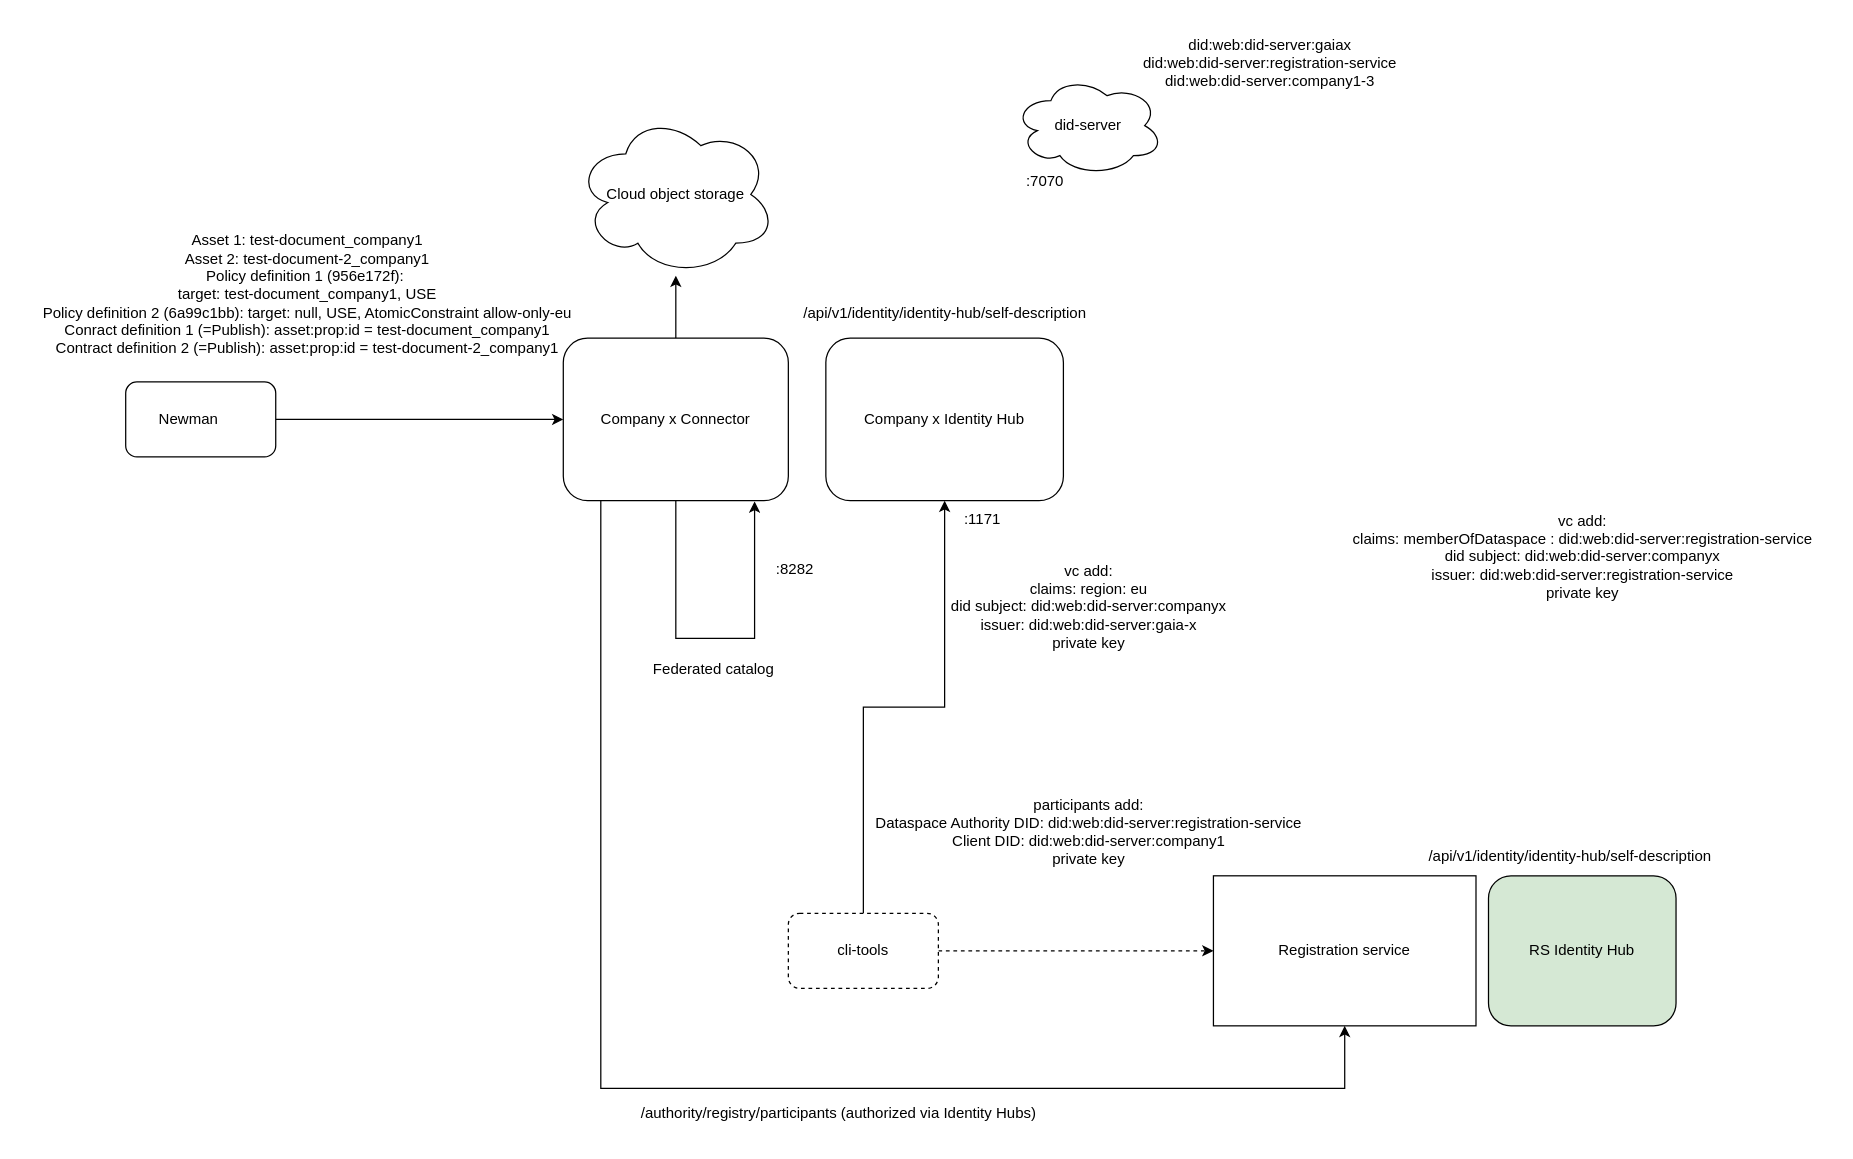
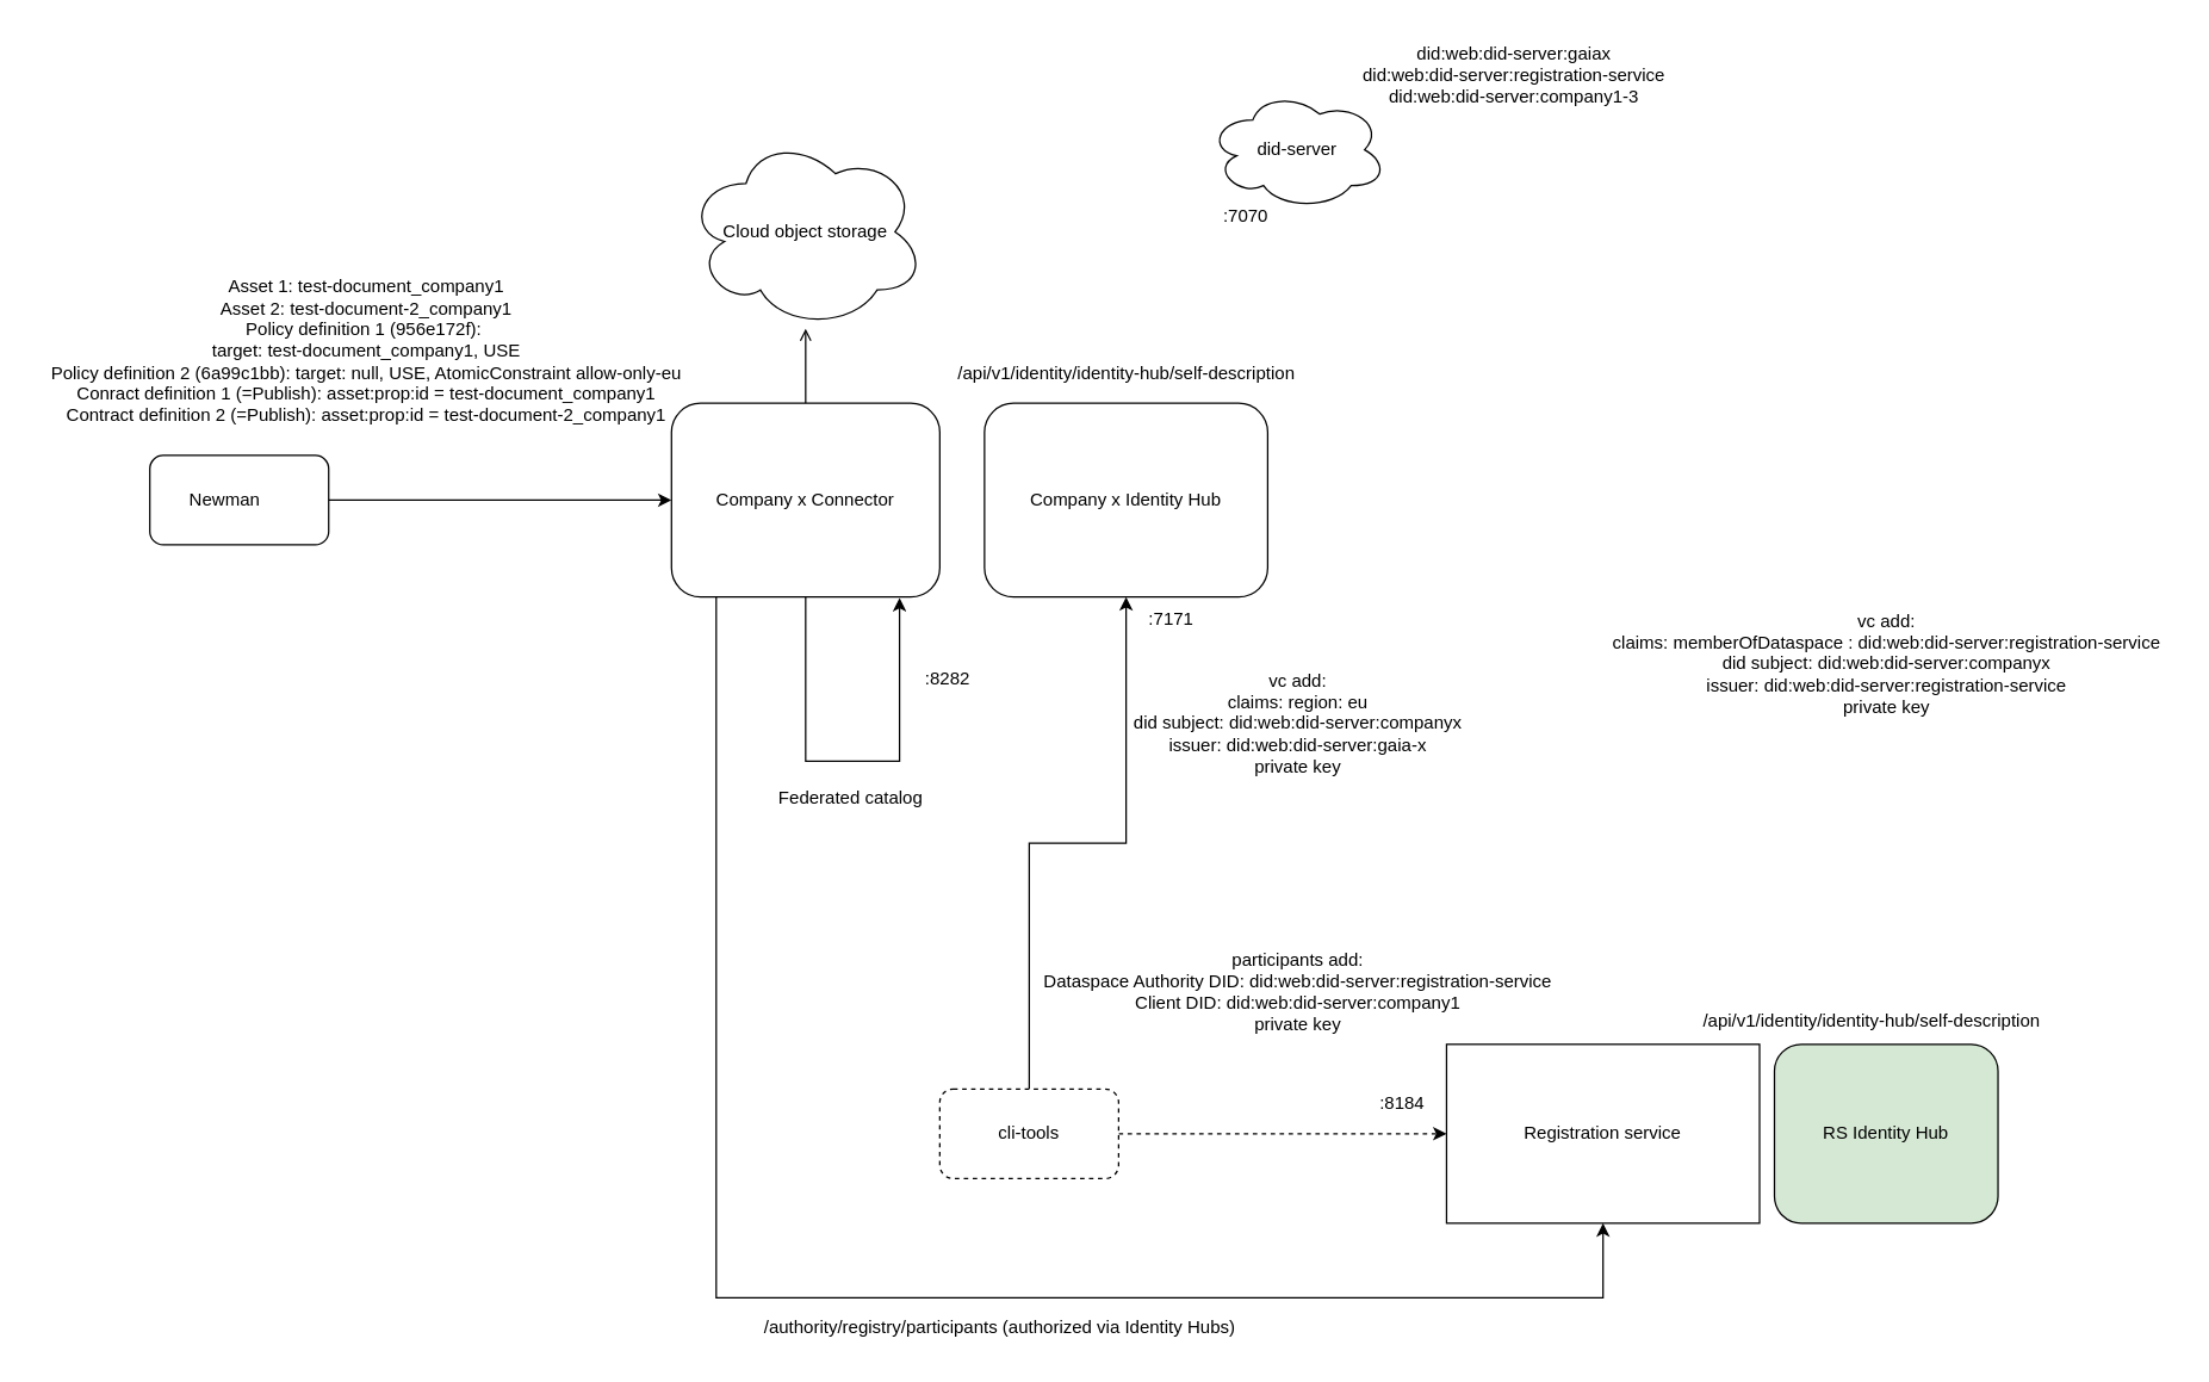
  <mxCell id="0" />
  <mxCell id="1" parent="0" />
- <mxCell id="2" value="" style="edgeStyle=orthogonalEdgeStyle;rounded=0;orthogonalLoop=1;jettySize=auto;html=1;" parent="1" source="5" target="8" edge="1"><mxGeometry relative="1" as="geometry" /></mxCell>
+ <mxCell id="2" value="" style="edgeStyle=orthogonalEdgeStyle;rounded=0;orthogonalLoop=1;jettySize=auto;html=1;endArrow=open;" parent="1" source="5" target="8" edge="1"><mxGeometry relative="1" as="geometry" /></mxCell>
  <mxCell id="3" style="edgeStyle=orthogonalEdgeStyle;rounded=0;orthogonalLoop=1;jettySize=auto;html=1;entryX=0.5;entryY=1;entryDx=0;entryDy=0;" parent="1" source="5" target="17" edge="1"><mxGeometry relative="1" as="geometry"><Array as="points"><mxPoint x="480" y="870" /><mxPoint x="1075" y="870" /></Array></mxGeometry></mxCell>
  <mxCell id="4" style="edgeStyle=orthogonalEdgeStyle;rounded=0;orthogonalLoop=1;jettySize=auto;html=1;entryX=0.85;entryY=1.004;entryDx=0;entryDy=0;entryPerimeter=0;" parent="1" source="5" target="5" edge="1"><mxGeometry relative="1" as="geometry"><mxPoint x="560" y="530" as="targetPoint" /><Array as="points"><mxPoint x="540" y="510" /><mxPoint x="603" y="510" /></Array></mxGeometry></mxCell>
  <mxCell id="5" value="Company x Connector" style="rounded=1;whiteSpace=wrap;html=1;" parent="1" vertex="1"><mxGeometry x="450" y="270" width="180" height="130" as="geometry" /></mxCell>
  <mxCell id="6" value="" style="endArrow=classic;html=1;rounded=0;exitX=1;exitY=0.5;exitDx=0;exitDy=0;" parent="1" source="25" target="5" edge="1"><mxGeometry width="50" height="50" relative="1" as="geometry"><mxPoint x="270" y="330" as="sourcePoint" /><mxPoint x="690" y="510" as="targetPoint" /></mxGeometry></mxCell>
  <mxCell id="7" value="Asset 1: test-document_company1&lt;br&gt;Asset 2: test-document-2_company1&lt;br&gt;Policy definition 1 (956e172f):&amp;nbsp;&lt;br&gt;target: test-document_company1, USE&lt;br&gt;Policy definition 2 (6a99c1bb): target: null, USE, AtomicConstraint allow-only-eu&lt;br&gt;Conract definition 1 (=Publish):&amp;nbsp;asset:prop:id = test-document_company1&lt;br&gt;Contract definition 2 (=Publish): asset:prop:id = test-document-2_company1" style="text;html=1;align=center;verticalAlign=middle;resizable=0;points=[];autosize=1;strokeColor=none;fillColor=none;rotation=0;" parent="1" vertex="1"><mxGeometry x="20" y="180" width="450" height="110" as="geometry" /></mxCell>
  <mxCell id="8" value="Cloud object storage&lt;br&gt;" style="ellipse;shape=cloud;whiteSpace=wrap;html=1;" parent="1" vertex="1"><mxGeometry x="460" y="90" width="160" height="130" as="geometry" /></mxCell>
  <mxCell id="9" value="did-server" style="ellipse;shape=cloud;whiteSpace=wrap;html=1;" parent="1" vertex="1"><mxGeometry x="810" width="120" height="80" as="geometry" y="60" /></mxCell>
  <mxCell id="10" value="Company x Identity Hub" style="rounded=1;whiteSpace=wrap;html=1;" parent="1" vertex="1"><mxGeometry x="660" y="270" width="190" height="130" as="geometry" /></mxCell>
- <mxCell id="11" value=":1171" style="text;html=1;align=center;verticalAlign=middle;resizable=0;points=[];autosize=1;strokeColor=none;fillColor=none;" parent="1" vertex="1"><mxGeometry x="760" y="400" width="50" height="30" as="geometry" /></mxCell>
+ <mxCell id="11" value=":7171" style="text;html=1;align=center;verticalAlign=middle;resizable=0;points=[];autosize=1;strokeColor=none;fillColor=none;" parent="1" vertex="1"><mxGeometry x="760" y="400" width="50" height="30" as="geometry" /></mxCell>
  <mxCell id="12" value=":7070&lt;br&gt;" style="text;html=1;align=center;verticalAlign=middle;resizable=0;points=[];autosize=1;strokeColor=none;fillColor=none;" parent="1" vertex="1"><mxGeometry x="810" y="130" width="50" height="30" as="geometry" /></mxCell>
  <mxCell id="13" style="edgeStyle=orthogonalEdgeStyle;rounded=0;orthogonalLoop=1;jettySize=auto;html=1;" parent="1" source="15" target="10" edge="1"><mxGeometry relative="1" as="geometry" /></mxCell>
  <mxCell id="14" style="edgeStyle=orthogonalEdgeStyle;rounded=0;orthogonalLoop=1;jettySize=auto;html=1;dashed=1;" parent="1" source="15" target="17" edge="1"><mxGeometry relative="1" as="geometry" /></mxCell>
  <mxCell id="15" value="cli-tools" style="rounded=1;whiteSpace=wrap;html=1;dashed=1;" parent="1" vertex="1"><mxGeometry x="630" y="730" width="120" height="60" as="geometry" /></mxCell>
  <mxCell id="16" value="vc add: &lt;br&gt;claims: region: eu&lt;br&gt;did subject:&amp;nbsp;did:web:did-server:companyx&lt;br&gt;issuer:&amp;nbsp;did:web:did-server:gaia-x&lt;br&gt;private key" style="text;html=1;align=center;verticalAlign=middle;resizable=0;points=[];autosize=1;strokeColor=none;fillColor=none;" parent="1" vertex="1"><mxGeometry x="750" y="440" width="240" height="90" as="geometry" /></mxCell>
  <mxCell id="17" value="Registration service" style="whiteSpace=wrap;html=1;rounded=0;" parent="1" vertex="1"><mxGeometry x="970" y="700" width="210" height="120" as="geometry" /></mxCell>
+ <mxCell id="18" value=":8184" style="text;html=1;align=center;verticalAlign=middle;resizable=0;points=[];autosize=1;strokeColor=none;fillColor=none;" parent="1" vertex="1"><mxGeometry x="915" y="725" width="50" height="30" as="geometry" /></mxCell>
  <mxCell id="19" value="participants add:&lt;br&gt;Dataspace Authority DID:&amp;nbsp;did:web:did-server:registration-service&lt;br&gt;Client DID: did:web:did-server:company1&lt;br&gt;private key&lt;br&gt;" style="text;html=1;align=center;verticalAlign=middle;resizable=0;points=[];autosize=1;strokeColor=none;fillColor=none;" parent="1" vertex="1"><mxGeometry x="690" y="630" width="360" height="70" as="geometry" /></mxCell>
  <mxCell id="20" value="did:web:did-server:gaiax&lt;br&gt;did:web:did-server:registration-service&lt;br&gt;did:web:did-server:company1-3" style="text;html=1;align=center;verticalAlign=middle;resizable=0;points=[];autosize=1;strokeColor=none;fillColor=none;" parent="1" vertex="1"><mxGeometry x="900" y="20" width="230" height="60" as="geometry" /></mxCell>
  <mxCell id="21" value="RS Identity Hub" style="rounded=1;whiteSpace=wrap;html=1;fillColor=#d5e8d4;" parent="1" vertex="1"><mxGeometry x="1190" y="700" width="150" height="120" as="geometry" /></mxCell>
  <mxCell id="22" value="/api/v1/identity/identity-hub/self-description" style="text;html=1;align=center;verticalAlign=middle;resizable=0;points=[];autosize=1;strokeColor=none;fillColor=none;" parent="1" vertex="1"><mxGeometry x="630" y="235" width="250" height="30" as="geometry" /></mxCell>
  <mxCell id="23" value="/api/v1/identity/identity-hub/self-description" style="text;html=1;align=center;verticalAlign=middle;resizable=0;points=[];autosize=1;strokeColor=none;fillColor=none;" parent="1" vertex="1"><mxGeometry x="1130" y="670" width="250" height="30" as="geometry" /></mxCell>
  <mxCell id="24" value="" style="group" parent="1" vertex="1" connectable="0"><mxGeometry x="100" y="305" width="120" height="60" as="geometry" /></mxCell>
  <mxCell id="25" value="" style="rounded=1;whiteSpace=wrap;html=1;" parent="24" vertex="1"><mxGeometry width="120" height="60" as="geometry" /></mxCell>
  <mxCell id="26" value="Newman" style="text;html=1;align=center;verticalAlign=middle;resizable=0;points=[];autosize=1;strokeColor=none;fillColor=none;" parent="24" vertex="1"><mxGeometry x="15" y="15" width="70" height="30" as="geometry" /></mxCell>
  <mxCell id="27" value="/authority/registry/participants (authorized via Identity Hubs)" style="text;html=1;align=center;verticalAlign=middle;resizable=0;points=[];autosize=1;strokeColor=none;fillColor=none;" parent="1" vertex="1"><mxGeometry x="500" y="875" width="340" height="30" as="geometry" /></mxCell>
  <mxCell id="28" value=":8282" style="text;html=1;align=center;verticalAlign=middle;resizable=0;points=[];autosize=1;strokeColor=none;fillColor=none;" parent="1" vertex="1"><mxGeometry x="610" y="440" width="50" height="30" as="geometry" /></mxCell>
  <mxCell id="29" value="Federated catalog" style="text;html=1;align=center;verticalAlign=middle;resizable=0;points=[];autosize=1;strokeColor=none;fillColor=none;" parent="1" vertex="1"><mxGeometry x="510" y="520" width="120" height="30" as="geometry" /></mxCell>
  <mxCell id="30" value="vc add:&lt;br&gt;claims:&amp;nbsp;memberOfDataspace : did:web:did-server:registration-service&lt;br&gt;did subject:&amp;nbsp;did:web:did-server:companyx&lt;br&gt;issuer:&amp;nbsp;did:web:did-server:registration-service&lt;br&gt;private key" style="text;html=1;align=center;verticalAlign=middle;resizable=0;points=[];autosize=1;strokeColor=none;fillColor=none;" parent="1" vertex="1"><mxGeometry x="1070" y="400" width="390" height="90" as="geometry" /></mxCell>
